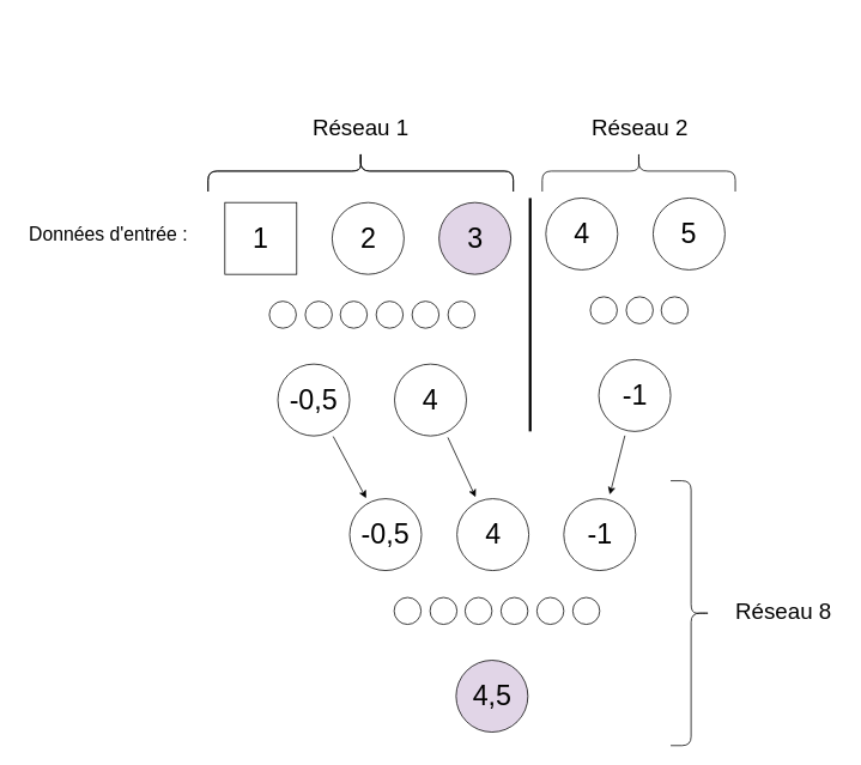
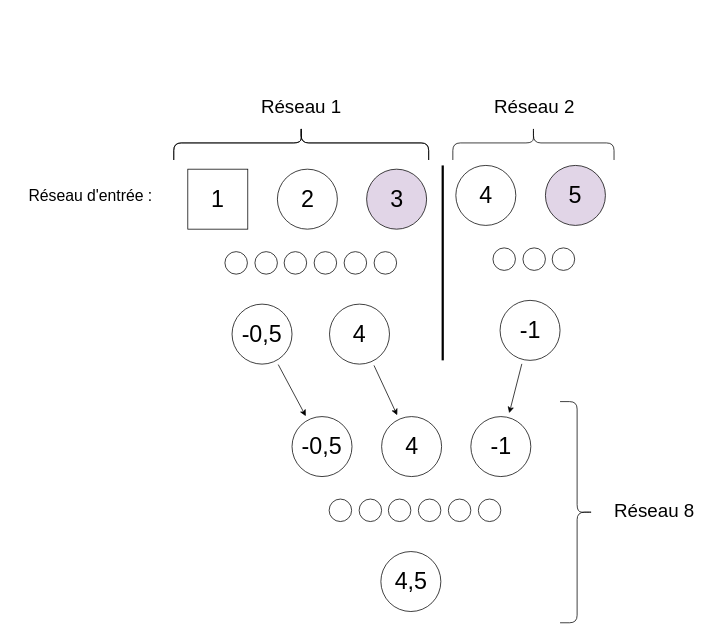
  <mxCell id="0" />
  <mxCell id="1" parent="0" />
  <mxCell id="2" value=" &lt;p style=&quot;font-size: 31px;&quot;&gt;1&lt;/p&gt;" style="whiteSpace=wrap;html=1;aspect=fixed;rounded=0;" vertex="1" parent="1"><mxGeometry x="250" y="225" width="80" height="80" as="geometry" /></mxCell>
  <mxCell id="3" style="rounded=0;orthogonalLoop=1;jettySize=auto;html=1;targetPerimeterSpacing=6;sourcePerimeterSpacing=6;" edge="1" parent="1" source="4" target="30"><mxGeometry relative="1" as="geometry" /></mxCell>
  <mxCell id="4" value="&lt;span style=&quot;font-size: 31px;&quot;&gt;4&lt;/span&gt;" style="ellipse;whiteSpace=wrap;html=1;aspect=fixed;" vertex="1" parent="1"><mxGeometry x="439" y="405" width="80" height="80" as="geometry" /></mxCell>
  <mxCell id="5" style="rounded=0;orthogonalLoop=1;jettySize=auto;html=1;targetPerimeterSpacing=6;sourcePerimeterSpacing=6;" edge="1" parent="1" source="6" target="22"><mxGeometry relative="1" as="geometry" /></mxCell>
  <mxCell id="6" value="&lt;span style=&quot;font-size: 31px;&quot;&gt;-0,5&lt;/span&gt;" style="ellipse;whiteSpace=wrap;html=1;aspect=fixed;" vertex="1" parent="1"><mxGeometry x="309" y="405" width="80" height="80" as="geometry" /></mxCell>
  <mxCell id="7" value="" style="ellipse;whiteSpace=wrap;html=1;aspect=fixed;" vertex="1" parent="1"><mxGeometry x="299.5" y="335" width="30" height="30" as="geometry" /></mxCell>
  <mxCell id="8" value="" style="ellipse;whiteSpace=wrap;html=1;aspect=fixed;" vertex="1" parent="1"><mxGeometry x="339.5" y="335" width="30" height="30" as="geometry" /></mxCell>
  <mxCell id="9" value="" style="ellipse;whiteSpace=wrap;html=1;aspect=fixed;" vertex="1" parent="1"><mxGeometry x="378.5" y="335" width="30" height="30" as="geometry" /></mxCell>
  <mxCell id="10" value="" style="ellipse;whiteSpace=wrap;html=1;aspect=fixed;" vertex="1" parent="1"><mxGeometry x="418.5" y="335" width="30" height="30" as="geometry" /></mxCell>
  <mxCell id="11" value="" style="ellipse;whiteSpace=wrap;html=1;aspect=fixed;" vertex="1" parent="1"><mxGeometry x="458.5" y="335" width="30" height="30" as="geometry" /></mxCell>
  <mxCell id="12" value="" style="ellipse;whiteSpace=wrap;html=1;aspect=fixed;" vertex="1" parent="1"><mxGeometry x="498.5" y="335" width="30" height="30" as="geometry" /></mxCell>
  <mxCell id="13" value=" &lt;p style=&quot;&quot;&gt;&lt;span style=&quot;font-size: 31px;&quot;&gt;2&lt;/span&gt;&lt;/p&gt;" style="ellipse;whiteSpace=wrap;html=1;aspect=fixed;" vertex="1" parent="1"><mxGeometry x="369.5" y="225" width="80" height="80" as="geometry" /></mxCell>
  <mxCell id="14" value=" &lt;p style=&quot;&quot;&gt;&lt;span style=&quot;font-size: 31px;&quot;&gt;3&lt;/span&gt;&lt;/p&gt;" style="ellipse;whiteSpace=wrap;html=1;aspect=fixed;fillColor=#e1d5e7;" vertex="1" parent="1"><mxGeometry x="488.5" y="225" width="80" height="80" as="geometry" /></mxCell>
  <mxCell id="15" value=" &lt;p style=&quot;font-size: 31px;&quot;&gt;4&lt;/p&gt;" style="ellipse;whiteSpace=wrap;html=1;aspect=fixed;" vertex="1" parent="1"><mxGeometry x="607.5" y="220" width="80" height="80" as="geometry" /></mxCell>
  <mxCell id="16" style="rounded=0;orthogonalLoop=1;jettySize=auto;html=1;targetPerimeterSpacing=6;sourcePerimeterSpacing=6;" edge="1" parent="1" source="17" target="31"><mxGeometry relative="1" as="geometry" /></mxCell>
  <mxCell id="17" value="&lt;span style=&quot;font-size: 31px;&quot;&gt;-1&lt;/span&gt;" style="ellipse;whiteSpace=wrap;html=1;aspect=fixed;" vertex="1" parent="1"><mxGeometry x="666.5" y="400" width="80" height="80" as="geometry" /></mxCell>
  <mxCell id="18" value="" style="ellipse;whiteSpace=wrap;html=1;aspect=fixed;" vertex="1" parent="1"><mxGeometry x="657" y="330" width="30" height="30" as="geometry" /></mxCell>
  <mxCell id="19" value="" style="ellipse;whiteSpace=wrap;html=1;aspect=fixed;" vertex="1" parent="1"><mxGeometry x="697" y="330" width="30" height="30" as="geometry" /></mxCell>
  <mxCell id="20" value="" style="ellipse;whiteSpace=wrap;html=1;aspect=fixed;" vertex="1" parent="1"><mxGeometry x="736" y="330" width="30" height="30" as="geometry" /></mxCell>
- <mxCell id="21" value=" &lt;p style=&quot;&quot;&gt;&lt;span style=&quot;font-size: 31px;&quot;&gt;5&lt;/span&gt;&lt;/p&gt;" style="ellipse;whiteSpace=wrap;html=1;aspect=fixed;" vertex="1" parent="1"><mxGeometry x="727" y="220" width="80" height="80" as="geometry" /></mxCell>
+ <mxCell id="21" value=" &lt;p style=&quot;&quot;&gt;&lt;span style=&quot;font-size: 31px;&quot;&gt;5&lt;/span&gt;&lt;/p&gt;" style="ellipse;whiteSpace=wrap;html=1;aspect=fixed;fillColor=#e1d5e7;" vertex="1" parent="1"><mxGeometry x="727" y="220" width="80" height="80" as="geometry" /></mxCell>
  <mxCell id="22" value=" &lt;p style=&quot;&quot;&gt;&lt;span style=&quot;font-size: 31px;&quot;&gt;-0,5&lt;/span&gt;&lt;/p&gt;" style="ellipse;whiteSpace=wrap;html=1;aspect=fixed;" vertex="1" parent="1"><mxGeometry x="389" y="555" width="80" height="80" as="geometry" /></mxCell>
- <mxCell id="23" value="&lt;span style=&quot;font-size: 31px;&quot;&gt;4,5&lt;/span&gt;" style="ellipse;whiteSpace=wrap;html=1;aspect=fixed;fillColor=#e1d5e7;" vertex="1" parent="1"><mxGeometry x="507.5" y="735" width="80" height="80" as="geometry" /></mxCell>
+ <mxCell id="23" value="&lt;span style=&quot;font-size: 31px;&quot;&gt;4,5&lt;/span&gt;" style="ellipse;whiteSpace=wrap;html=1;aspect=fixed;" vertex="1" parent="1"><mxGeometry x="507.5" y="735" width="80" height="80" as="geometry" /></mxCell>
  <mxCell id="24" value="" style="ellipse;whiteSpace=wrap;html=1;aspect=fixed;" vertex="1" parent="1"><mxGeometry x="438.5" y="665" width="30" height="30" as="geometry" /></mxCell>
  <mxCell id="25" value="" style="ellipse;whiteSpace=wrap;html=1;aspect=fixed;" vertex="1" parent="1"><mxGeometry x="478.5" y="665" width="30" height="30" as="geometry" /></mxCell>
  <mxCell id="26" value="" style="ellipse;whiteSpace=wrap;html=1;aspect=fixed;" vertex="1" parent="1"><mxGeometry x="517.5" y="665" width="30" height="30" as="geometry" /></mxCell>
  <mxCell id="27" value="" style="ellipse;whiteSpace=wrap;html=1;aspect=fixed;" vertex="1" parent="1"><mxGeometry x="557.5" y="665" width="30" height="30" as="geometry" /></mxCell>
  <mxCell id="28" value="" style="ellipse;whiteSpace=wrap;html=1;aspect=fixed;" vertex="1" parent="1"><mxGeometry x="597.5" y="665" width="30" height="30" as="geometry" /></mxCell>
  <mxCell id="29" value="" style="ellipse;whiteSpace=wrap;html=1;aspect=fixed;" vertex="1" parent="1"><mxGeometry x="637.5" y="665" width="30" height="30" as="geometry" /></mxCell>
  <mxCell id="30" value=" &lt;p style=&quot;&quot;&gt;&lt;span style=&quot;font-size: 31px;&quot;&gt;4&lt;/span&gt;&lt;/p&gt;" style="ellipse;whiteSpace=wrap;html=1;aspect=fixed;" vertex="1" parent="1"><mxGeometry x="508.5" y="555" width="80" height="80" as="geometry" /></mxCell>
  <mxCell id="31" value=" &lt;p style=&quot;&quot;&gt;&lt;span style=&quot;font-size: 31px;&quot;&gt;-1&lt;/span&gt;&lt;/p&gt;" style="ellipse;whiteSpace=wrap;html=1;aspect=fixed;" vertex="1" parent="1"><mxGeometry x="627.5" y="555" width="80" height="80" as="geometry" /></mxCell>
  <mxCell id="32" value="" style="endArrow=none;html=1;rounded=0;strokeWidth=3;" edge="1" parent="1"><mxGeometry width="50" height="50" relative="1" as="geometry"><mxPoint x="590" y="480" as="sourcePoint" /><mxPoint x="590" y="220" as="targetPoint" /></mxGeometry></mxCell>
  <mxCell id="33" value="" style="shape=curlyBracket;whiteSpace=wrap;html=1;rounded=1;labelPosition=left;verticalLabelPosition=middle;align=right;verticalAlign=middle;rotation=90;" vertex="1" parent="1"><mxGeometry x="378.5" y="20" width="45.5" height="340" as="geometry" /></mxCell>
  <mxCell id="34" value="&lt;font style=&quot;font-size: 25px;&quot;&gt;Réseau 1&lt;/font&gt;" style="text;html=1;align=center;verticalAlign=middle;resizable=0;points=[];autosize=1;strokeColor=none;fillColor=none;" vertex="1" parent="1"><mxGeometry x="336.25" y="120" width="130" height="40" as="geometry" /></mxCell>
  <mxCell id="35" value="" style="shape=curlyBracket;whiteSpace=wrap;html=1;rounded=1;labelPosition=left;verticalLabelPosition=middle;align=right;verticalAlign=middle;rotation=90;" vertex="1" parent="1"><mxGeometry x="378.5" y="20" width="45.5" height="340" as="geometry" /></mxCell>
  <mxCell id="36" value="&lt;font style=&quot;font-size: 25px;&quot;&gt;Réseau 2&lt;/font&gt;" style="text;html=1;align=center;verticalAlign=middle;resizable=0;points=[];autosize=1;strokeColor=none;fillColor=none;" vertex="1" parent="1"><mxGeometry x="647" y="120" width="130" height="40" as="geometry" /></mxCell>
  <mxCell id="37" value="" style="shape=curlyBracket;whiteSpace=wrap;html=1;rounded=1;labelPosition=left;verticalLabelPosition=middle;align=right;verticalAlign=middle;rotation=-180;" vertex="1" parent="1"><mxGeometry x="746.5" y="535" width="45.5" height="295" as="geometry" /></mxCell>
  <mxCell id="38" value="&lt;font style=&quot;font-size: 25px;&quot;&gt;Réseau 8&lt;/font&gt;" style="text;html=1;align=center;verticalAlign=middle;resizable=0;points=[];autosize=1;strokeColor=none;fillColor=none;" vertex="1" parent="1"><mxGeometry x="807" y="660" width="130" height="40" as="geometry" /></mxCell>
  <mxCell id="39" value="" style="shape=curlyBracket;whiteSpace=wrap;html=1;rounded=1;labelPosition=left;verticalLabelPosition=middle;align=right;verticalAlign=middle;rotation=90;" vertex="1" parent="1"><mxGeometry x="688.25" y="82.5" width="45.5" height="215" as="geometry" /></mxCell>
- <mxCell id="40" value="&lt;font style=&quot;font-size: 21px;&quot;&gt;Données d'entrée :&lt;/font&gt;" style="text;html=1;align=center;verticalAlign=middle;resizable=0;points=[];autosize=1;strokeColor=none;fillColor=none;" vertex="1" parent="1"><mxGeometry x="20" y="240" width="200" height="40" as="geometry" /></mxCell>
+ <mxCell id="40" value="&lt;font style=&quot;font-size: 21px;&quot;&gt;Réseau d'entrée :&lt;/font&gt;" style="text;html=1;align=center;verticalAlign=middle;resizable=0;points=[];autosize=1;strokeColor=none;fillColor=none;" vertex="1" parent="1"><mxGeometry x="20" y="240" width="200" height="40" as="geometry" /></mxCell>
